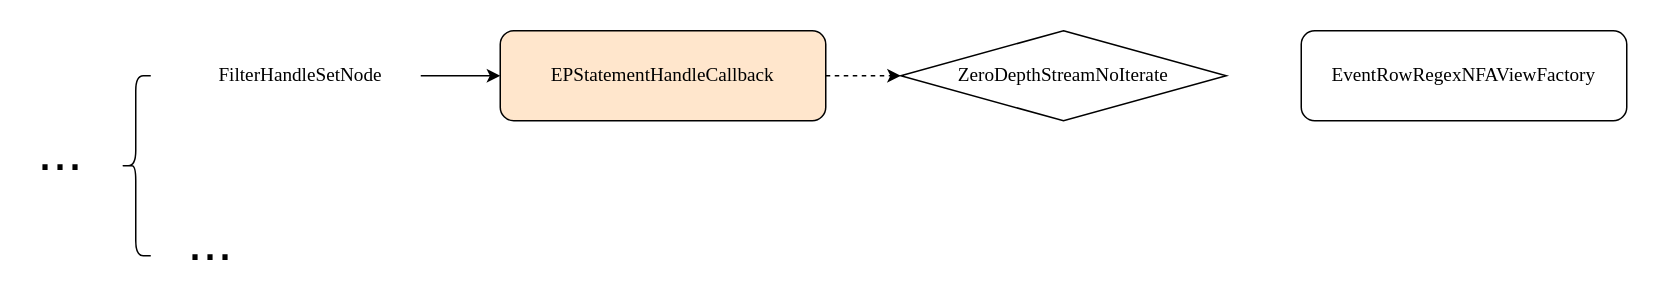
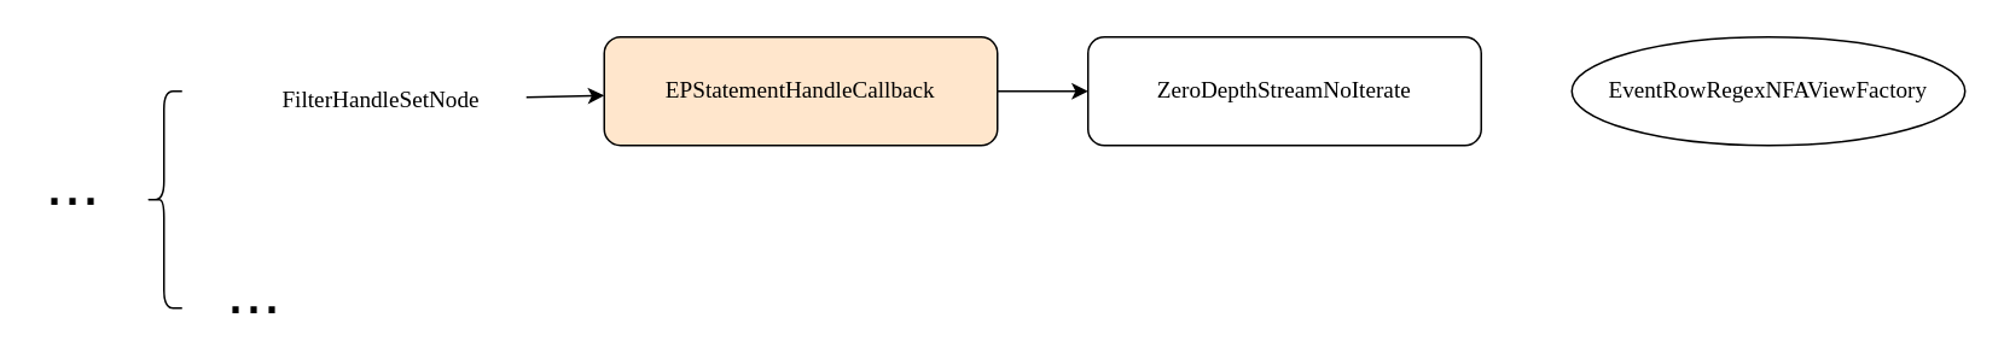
  <mxCell id="0" />
  <mxCell id="1" parent="0" />
  <mxCell id="2" value="" style="shape=curlyBracket;whiteSpace=wrap;html=1;rounded=1;" vertex="1" parent="1"><mxGeometry x="80" y="50" width="20" height="120" as="geometry" /></mxCell>
  <mxCell id="3" value="..." style="text;html=1;strokeColor=none;fillColor=none;align=center;verticalAlign=middle;whiteSpace=wrap;rounded=0;labelBorderColor=none;labelBackgroundColor=none;fontSize=36;" vertex="1" parent="1"><mxGeometry x="120" y="150" width="40" height="20" as="geometry" /></mxCell>
  <mxCell id="4" value="..." style="text;html=1;strokeColor=none;fillColor=none;align=center;verticalAlign=middle;whiteSpace=wrap;rounded=0;labelBorderColor=none;labelBackgroundColor=none;fontSize=36;" vertex="1" parent="1"><mxGeometry x="20" y="90" width="40" height="20" as="geometry" /></mxCell>
- <mxCell id="5" value="&lt;pre style=&quot;font-family: &amp;#34;jetbrains mono&amp;#34; ; font-size: 9.6pt&quot;&gt;&lt;span style=&quot;background-color: rgb(255 , 255 , 255)&quot;&gt;FilterHandleSetNode&lt;/span&gt;&lt;/pre&gt;" style="text;html=1;strokeColor=none;fillColor=none;align=center;verticalAlign=middle;whiteSpace=wrap;rounded=0;labelBackgroundColor=none;fontSize=36;" vertex="1" parent="1"><mxGeometry x="120" y="40" width="160" height="20" as="geometry" /></mxCell>
- <mxCell id="6" value="" style="edgeStyle=orthogonalEdgeStyle;rounded=0;orthogonalLoop=1;jettySize=auto;html=1;fontFamily=Helvetica;fontSize=12.8;dashed=1;" edge="1" parent="1" source="7" target="9"><mxGeometry relative="1" as="geometry" /></mxCell>
+ <mxCell id="5" value="&lt;pre style=&quot;font-family: &amp;#34;jetbrains mono&amp;#34; ; font-size: 9.6pt&quot;&gt;&lt;span style=&quot;background-color: rgb(255 , 255 , 255)&quot;&gt;FilterHandleSetNode&lt;/span&gt;&lt;/pre&gt;" style="text;html=1;strokeColor=none;fillColor=none;align=center;verticalAlign=middle;whiteSpace=wrap;rounded=0;labelBackgroundColor=none;fontSize=36;" vertex="1" parent="1"><mxGeometry x="130" y="45" width="160" height="20" as="geometry" /></mxCell>
+ <mxCell id="6" value="" style="edgeStyle=orthogonalEdgeStyle;rounded=0;orthogonalLoop=1;jettySize=auto;html=1;fontFamily=Helvetica;fontSize=12.8;" edge="1" parent="1" source="7" target="9"><mxGeometry relative="1" as="geometry" /></mxCell>
  <mxCell id="7" value="EPStatementHandleCallback" style="rounded=1;whiteSpace=wrap;labelBackgroundColor=none;fontSize=12.8;fontFamily=jetbrains mono;fillColor=#ffe6cc;" vertex="1" parent="1"><mxGeometry x="333" y="20" width="217" height="60" as="geometry" /></mxCell>
  <mxCell id="8" value="" style="endArrow=classic;html=1;fontFamily=Helvetica;fontSize=12.8;" edge="1" parent="1" source="5" target="7"><mxGeometry width="50" height="50" relative="1" as="geometry"><mxPoint x="500" y="180" as="sourcePoint" /><mxPoint x="550" y="130" as="targetPoint" /></mxGeometry></mxCell>
- <mxCell id="9" value="ZeroDepthStreamNoIterate" style="rhombus;whiteSpace=wrap;labelBackgroundColor=none;fontSize=12.8;fontFamily=jetbrains mono;" vertex="1" parent="1"><mxGeometry x="600" y="20" width="217" height="60" as="geometry" /></mxCell>
- <mxCell id="10" value="EventRowRegexNFAViewFactory" style="rounded=1;whiteSpace=wrap;labelBackgroundColor=none;fontSize=12.8;fontFamily=jetbrains mono;" vertex="1" parent="1"><mxGeometry x="867" y="20" width="217" height="60" as="geometry" /></mxCell>
+ <mxCell id="9" value="ZeroDepthStreamNoIterate" style="rounded=1;whiteSpace=wrap;labelBackgroundColor=none;fontSize=12.8;fontFamily=jetbrains mono;" vertex="1" parent="1"><mxGeometry x="600" y="20" width="217" height="60" as="geometry" /></mxCell>
+ <mxCell id="10" value="EventRowRegexNFAViewFactory" style="ellipse;whiteSpace=wrap;labelBackgroundColor=none;fontSize=12.8;fontFamily=jetbrains mono;" vertex="1" parent="1"><mxGeometry x="867" y="20" width="217" height="60" as="geometry" /></mxCell>
